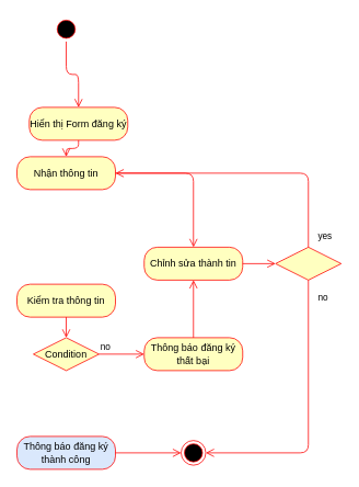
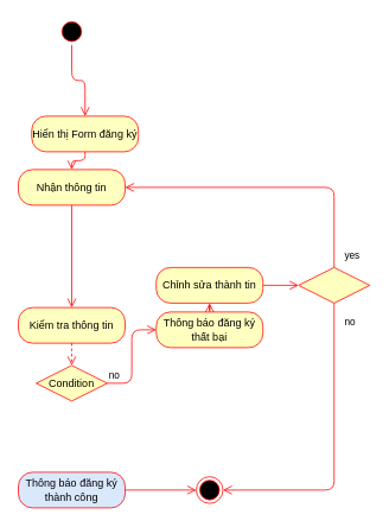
  <mxCell id="0" />
  <mxCell id="1" parent="0" />
  <mxCell id="2" value="" style="ellipse;html=1;shape=startState;fillColor=#000000;strokeColor=#ff0000;" vertex="1" parent="1"><mxGeometry x="65" y="20" width="30" height="30" as="geometry" /></mxCell>
  <mxCell id="3" value="" style="edgeStyle=orthogonalEdgeStyle;html=1;verticalAlign=bottom;endArrow=open;endSize=8;strokeColor=#ff0000;entryX=0.5;entryY=0;entryDx=0;entryDy=0;" edge="1" source="2" parent="1" target="4"><mxGeometry relative="1" as="geometry"><mxPoint x="200" y="10" as="targetPoint" /></mxGeometry></mxCell>
  <mxCell id="4" value="Hiển thị Form đăng ký" style="rounded=1;whiteSpace=wrap;html=1;arcSize=40;fontColor=#000000;fillColor=#ffffc0;strokeColor=#ff0000;" vertex="1" parent="1"><mxGeometry x="35" y="130" width="120" height="40" as="geometry" /></mxCell>
  <mxCell id="5" value="" style="edgeStyle=orthogonalEdgeStyle;html=1;verticalAlign=bottom;endArrow=open;endSize=8;strokeColor=#ff0000;entryX=0.5;entryY=0;entryDx=0;entryDy=0;" edge="1" source="4" parent="1" target="9"><mxGeometry relative="1" as="geometry"><mxPoint x="185" y="260" as="targetPoint" /></mxGeometry></mxCell>
  <mxCell id="6" value="Condition" style="rhombus;whiteSpace=wrap;html=1;fillColor=#ffffc0;strokeColor=#ff0000;" vertex="1" parent="1"><mxGeometry x="40" y="410" width="80" height="40" as="geometry" /></mxCell>
  <mxCell id="7" value="no" style="edgeStyle=orthogonalEdgeStyle;html=1;align=left;verticalAlign=bottom;endArrow=open;endSize=8;strokeColor=#ff0000;entryX=0;entryY=0.5;entryDx=0;entryDy=0;" edge="1" source="6" parent="1" target="15"><mxGeometry x="-1" relative="1" as="geometry"><mxPoint x="400" y="290" as="targetPoint" /></mxGeometry></mxCell>
  <mxCell id="8" value="" style="ellipse;html=1;shape=endState;fillColor=#000000;strokeColor=#ff0000;" vertex="1" parent="1"><mxGeometry x="220" y="535" width="30" height="30" as="geometry" /></mxCell>
  <mxCell id="9" value="Nhận thông tin" style="rounded=1;whiteSpace=wrap;html=1;arcSize=40;fontColor=#000000;fillColor=#ffffc0;strokeColor=#ff0000;" vertex="1" parent="1"><mxGeometry x="20" y="190" width="120" height="40" as="geometry" /></mxCell>
- <mxCell id="10" value="" style="edgeStyle=orthogonalEdgeStyle;html=1;verticalAlign=bottom;endArrow=open;endSize=8;strokeColor=#ff0000;" edge="1" source="9" parent="1" target="20"><mxGeometry relative="1" as="geometry"><mxPoint x="80" y="240" as="targetPoint" /></mxGeometry></mxCell>
+ <mxCell id="10" value="" style="edgeStyle=orthogonalEdgeStyle;html=1;verticalAlign=bottom;endArrow=open;endSize=8;strokeColor=#ff0000;entryX=0.5;entryY=0;entryDx=0;entryDy=0;" edge="1" source="9" parent="1" target="11"><mxGeometry relative="1" as="geometry"><mxPoint x="80" y="240" as="targetPoint" /></mxGeometry></mxCell>
  <mxCell id="11" value="Kiểm tra thông tin" style="rounded=1;whiteSpace=wrap;html=1;arcSize=40;fontColor=#000000;fillColor=#ffffc0;strokeColor=#ff0000;" vertex="1" parent="1"><mxGeometry x="20" y="345" width="120" height="40" as="geometry" /></mxCell>
- <mxCell id="12" value="" style="edgeStyle=orthogonalEdgeStyle;html=1;verticalAlign=bottom;endArrow=open;endSize=8;strokeColor=#ff0000;entryX=0.5;entryY=0;entryDx=0;entryDy=0;" edge="1" source="11" parent="1" target="6"><mxGeometry relative="1" as="geometry"><mxPoint x="365" y="210" as="targetPoint" /></mxGeometry></mxCell>
+ <mxCell id="12" value="" style="edgeStyle=orthogonalEdgeStyle;html=1;verticalAlign=bottom;endArrow=open;endSize=8;strokeColor=#ff0000;entryX=0.5;entryY=0;entryDx=0;entryDy=0;dashed=1;" edge="1" source="11" parent="1" target="6"><mxGeometry relative="1" as="geometry"><mxPoint x="365" y="210" as="targetPoint" /></mxGeometry></mxCell>
  <mxCell id="13" value="Thông báo đăng ký thành công" style="rounded=1;whiteSpace=wrap;html=1;arcSize=40;fontColor=#000000;fillColor=#dae8fc;strokeColor=#ff0000;" vertex="1" parent="1"><mxGeometry x="20" y="530" width="120" height="40" as="geometry" /></mxCell>
  <mxCell id="14" value="" style="edgeStyle=orthogonalEdgeStyle;html=1;verticalAlign=bottom;endArrow=open;endSize=8;strokeColor=#ff0000;entryX=0;entryY=0.5;entryDx=0;entryDy=0;" edge="1" source="13" parent="1" target="8"><mxGeometry relative="1" as="geometry"><mxPoint x="245" y="670" as="targetPoint" /></mxGeometry></mxCell>
- <mxCell id="15" value="Thông báo đăng ký thất bại" style="rounded=1;whiteSpace=wrap;html=1;arcSize=40;fontColor=#000000;fillColor=#ffffc0;strokeColor=#ff0000;" vertex="1" parent="1"><mxGeometry x="175" y="410" width="120" height="40" as="geometry" /></mxCell>
+ <mxCell id="15" value="Thông báo đăng ký thất bại" style="rounded=1;whiteSpace=wrap;html=1;arcSize=40;fontColor=#000000;fillColor=#ffffc0;strokeColor=#ff0000;" vertex="1" parent="1"><mxGeometry x="175" y="350" width="120" height="40" as="geometry" /></mxCell>
  <mxCell id="16" value="" style="edgeStyle=orthogonalEdgeStyle;html=1;verticalAlign=bottom;endArrow=open;endSize=8;strokeColor=#ff0000;entryX=0.5;entryY=1;entryDx=0;entryDy=0;" edge="1" source="15" parent="1" target="20"><mxGeometry relative="1" as="geometry"><mxPoint x="535" y="230" as="targetPoint" /></mxGeometry></mxCell>
  <mxCell id="17" value="" style="rhombus;whiteSpace=wrap;html=1;fillColor=#ffffc0;strokeColor=#ff0000;" vertex="1" parent="1"><mxGeometry x="335" y="300" width="80" height="40" as="geometry" /></mxCell>
  <mxCell id="18" value="no" style="edgeStyle=orthogonalEdgeStyle;html=1;align=left;verticalAlign=bottom;endArrow=open;endSize=8;strokeColor=#ff0000;entryX=1;entryY=0.5;entryDx=0;entryDy=0;" edge="1" source="17" parent="1" target="8"><mxGeometry x="-0.821" y="10" relative="1" as="geometry"><mxPoint x="645" y="60" as="targetPoint" /><Array as="points"><mxPoint x="375" y="550" /></Array><mxPoint as="offset" /></mxGeometry></mxCell>
  <mxCell id="19" value="yes" style="edgeStyle=orthogonalEdgeStyle;html=1;align=left;verticalAlign=top;endArrow=open;endSize=8;strokeColor=#ff0000;entryX=1;entryY=0.5;entryDx=0;entryDy=0;exitX=0.5;exitY=0;exitDx=0;exitDy=0;" edge="1" source="17" parent="1" target="9"><mxGeometry x="-0.84" y="-10" relative="1" as="geometry"><mxPoint x="415" y="130" as="targetPoint" /><Array as="points"><mxPoint x="375" y="210" /></Array><mxPoint as="offset" /></mxGeometry></mxCell>
  <mxCell id="20" value="Chỉnh sửa thành tin" style="rounded=1;whiteSpace=wrap;html=1;arcSize=40;fontColor=#000000;fillColor=#ffffc0;strokeColor=#ff0000;" vertex="1" parent="1"><mxGeometry x="175" y="300" width="120" height="40" as="geometry" /></mxCell>
  <mxCell id="21" value="" style="edgeStyle=orthogonalEdgeStyle;html=1;verticalAlign=bottom;endArrow=open;endSize=8;strokeColor=#ff0000;entryX=0;entryY=0.5;entryDx=0;entryDy=0;" edge="1" source="20" parent="1" target="17"><mxGeometry relative="1" as="geometry"><mxPoint x="425" y="320" as="targetPoint" /></mxGeometry></mxCell>
